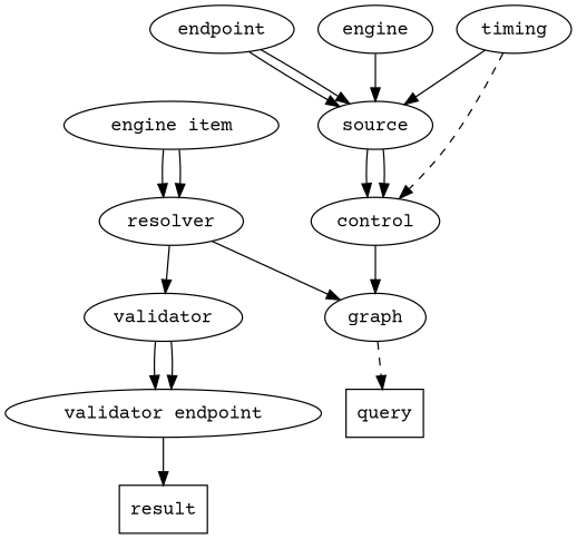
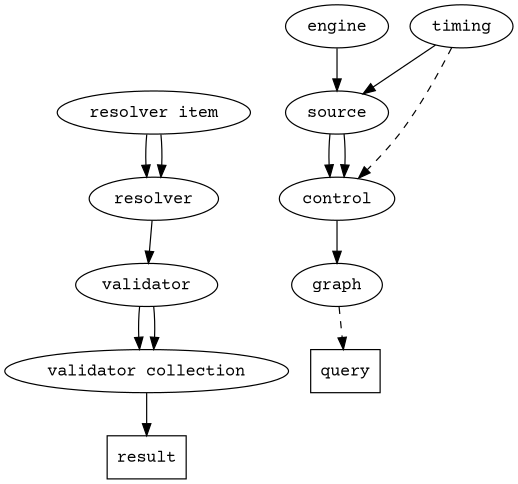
  digraph {
    fontname="Courier Prime"
    node [fontname="Courier Prime" shape=ellipse]
    edge [fontname="Courier Prime"]
    query [shape=box " label"=query]
    result [shape=box " label"=result]
-   n3 [label="validator endpoint"]
+   n3 [label="validator collection"]
    n4 [label=validator]
    n5 [label="graph"]
-   n6 [label="engine item"]
+   n6 [label="resolver item"]
    n7 [label=resolver]
    n8 [label=control]
    n9 [label=source]
-   n10 [label=endpoint]
    n11 [label=engine]
    n12 [label=timing]
    n3 -> result
    n4 -> n3
    n4 -> n3
    n5 -> query [style=dashed]
    n6 -> n7
    n6 -> n7
    n7 -> n4
-   n7 -> n5
    n8 -> n5
    n9 -> n8
    n9 -> n8
-   n10 -> n9
-   n10 -> n9
    n11 -> n9
    n12 -> n8 [style=dashed]
    n12 -> n9
  }
